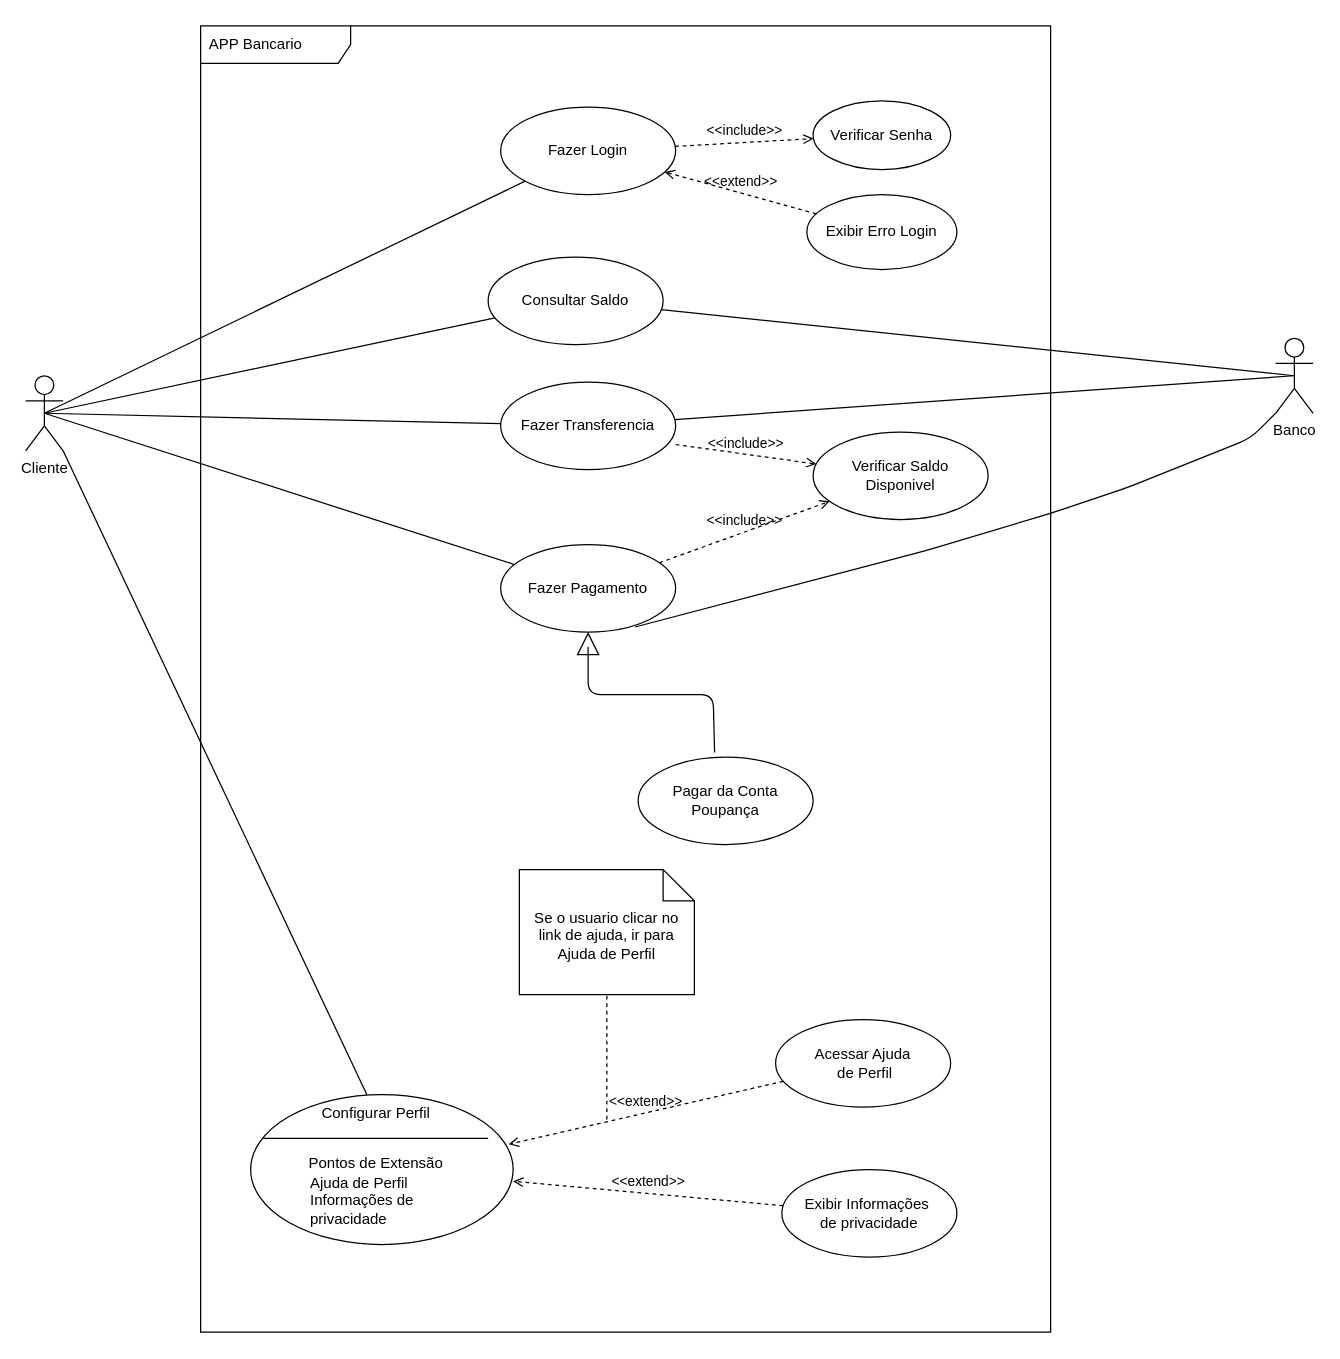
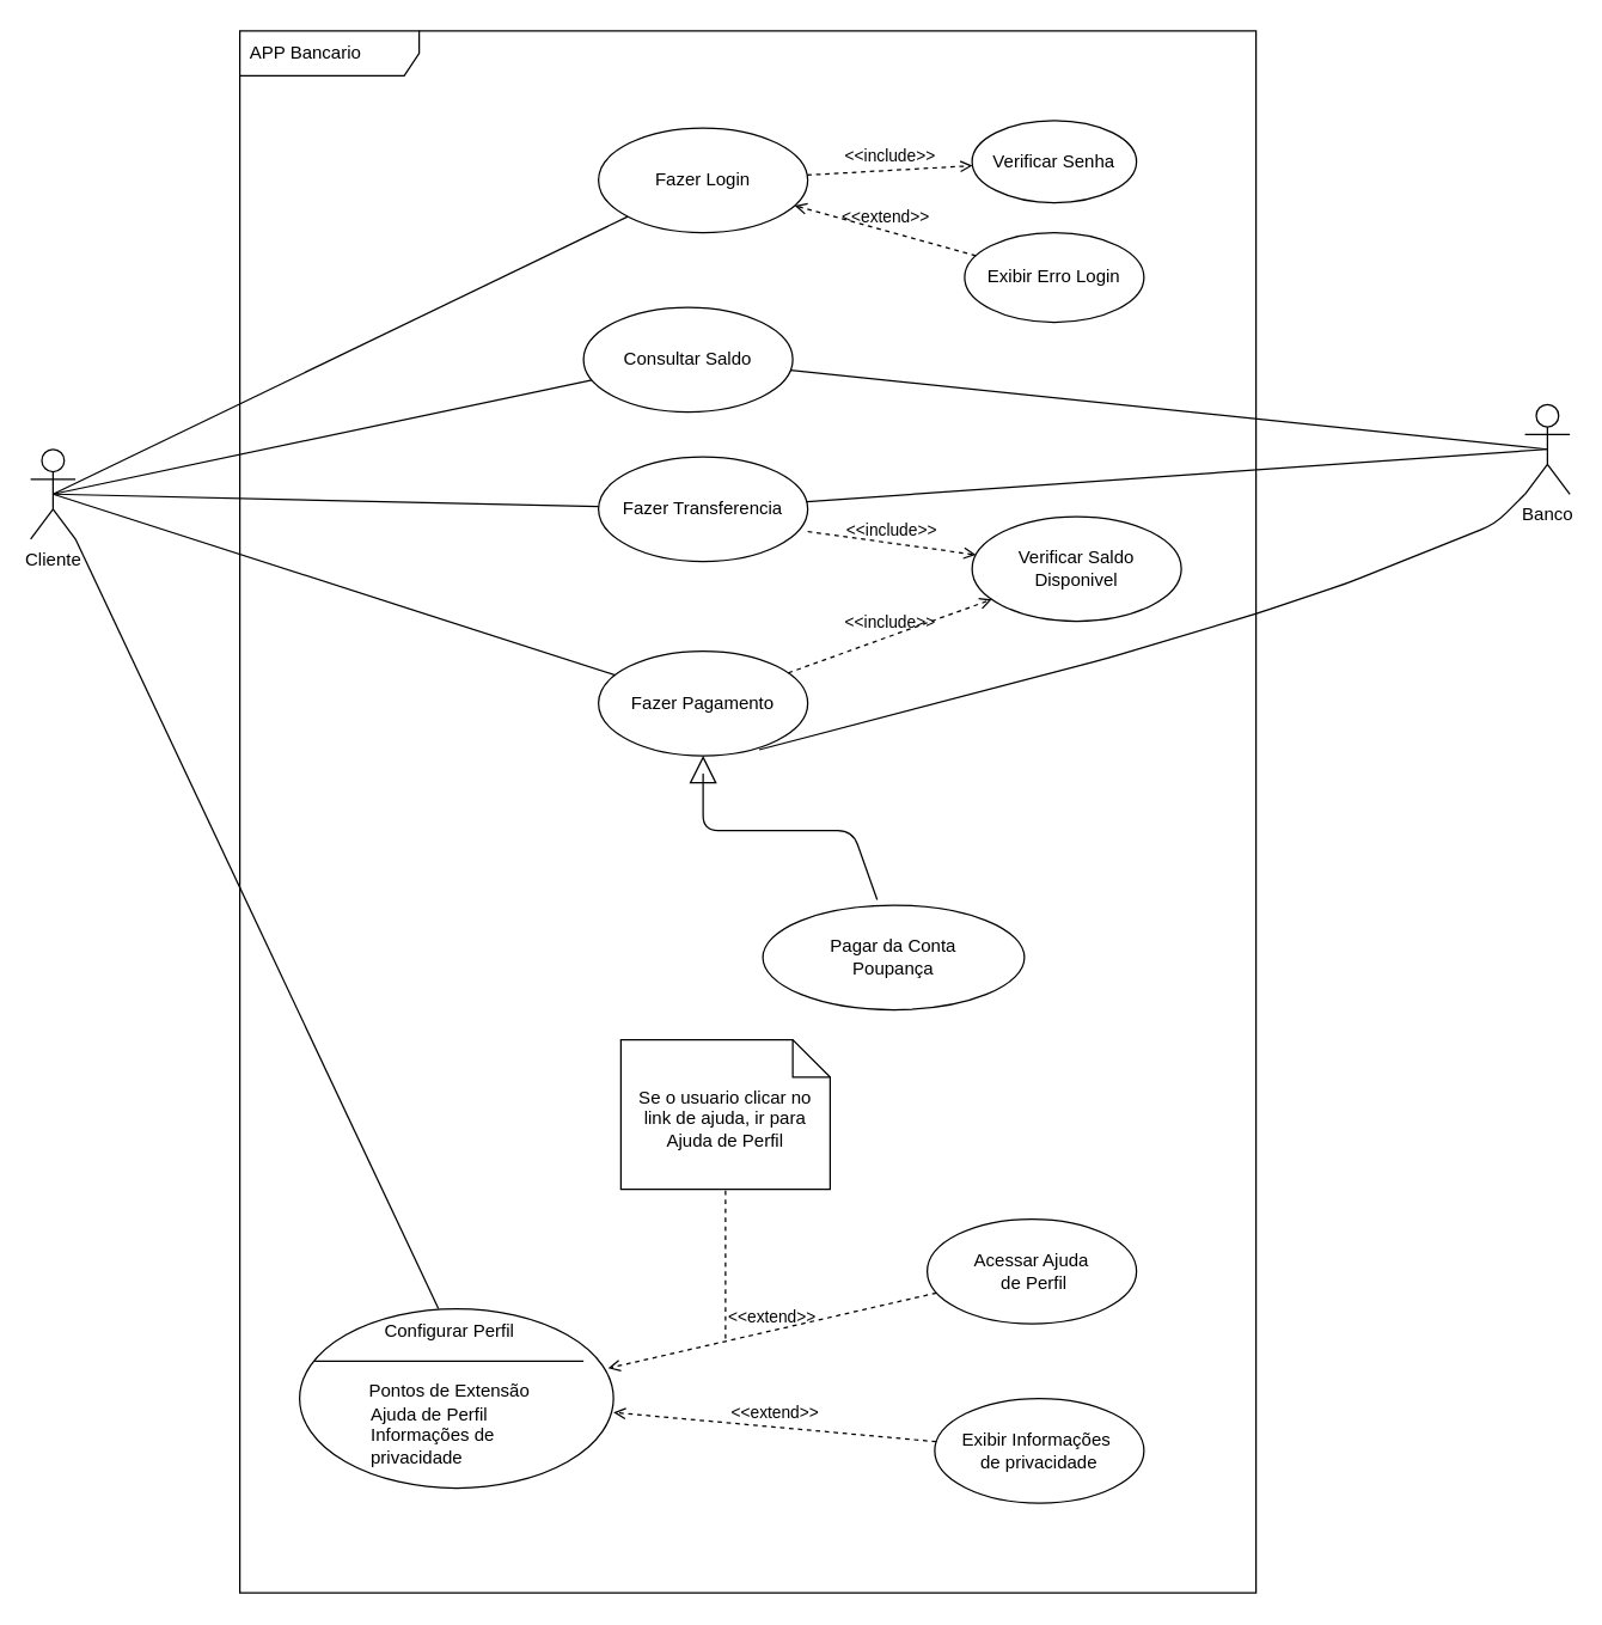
  <mxCell id="0" />
  <mxCell id="1" parent="0" />
  <mxCell id="2" value="APP Bancario" style="shape=umlFrame;whiteSpace=wrap;html=1;width=120;height=30;boundedLbl=1;verticalAlign=middle;align=left;spacingLeft=5;" parent="1" vertex="1"><mxGeometry x="160" y="20" width="680" height="1045" as="geometry" /></mxCell>
  <mxCell id="3" value="Fazer Login" style="ellipse;whiteSpace=wrap;html=1;" parent="1" vertex="1"><mxGeometry x="400" y="85" width="140" height="70" as="geometry" /></mxCell>
  <mxCell id="4" value="Cliente" style="shape=umlActor;verticalLabelPosition=bottom;verticalAlign=top;html=1;" parent="1" vertex="1"><mxGeometry x="20" y="300" width="30" height="60" as="geometry" /></mxCell>
  <mxCell id="5" value="Consultar Saldo" style="ellipse;whiteSpace=wrap;html=1;" parent="1" vertex="1"><mxGeometry x="390" y="205" width="140" height="70" as="geometry" /></mxCell>
  <mxCell id="6" value="Fazer Transferencia" style="ellipse;whiteSpace=wrap;html=1;" parent="1" vertex="1"><mxGeometry x="400" y="305" width="140" height="70" as="geometry" /></mxCell>
  <mxCell id="7" value="Fazer Pagamento" style="ellipse;whiteSpace=wrap;html=1;" parent="1" vertex="1"><mxGeometry x="400" y="435" width="140" height="70" as="geometry" /></mxCell>
  <mxCell id="8" value="" style="endArrow=none;endFill=0;endSize=12;html=1;exitX=0.5;exitY=0.5;exitDx=0;exitDy=0;exitPerimeter=0;" parent="1" source="4" target="3" edge="1"><mxGeometry width="160" relative="1" as="geometry"><mxPoint x="90" y="245" as="sourcePoint" /><mxPoint x="240" y="175" as="targetPoint" /></mxGeometry></mxCell>
  <mxCell id="9" value="" style="endArrow=none;endFill=0;endSize=12;html=1;exitX=0.5;exitY=0.5;exitDx=0;exitDy=0;exitPerimeter=0;" parent="1" source="4" target="5" edge="1"><mxGeometry width="160" relative="1" as="geometry"><mxPoint x="80" y="245" as="sourcePoint" /><mxPoint x="230" y="215" as="targetPoint" /></mxGeometry></mxCell>
  <mxCell id="10" value="" style="endArrow=none;endFill=0;endSize=12;html=1;exitX=0.5;exitY=0.5;exitDx=0;exitDy=0;exitPerimeter=0;" parent="1" source="4" target="6" edge="1"><mxGeometry width="160" relative="1" as="geometry"><mxPoint x="75" y="245" as="sourcePoint" /><mxPoint x="240" y="215" as="targetPoint" /></mxGeometry></mxCell>
  <mxCell id="11" value="" style="endArrow=none;endFill=0;endSize=12;html=1;exitX=0.5;exitY=0.5;exitDx=0;exitDy=0;exitPerimeter=0;" parent="1" source="4" target="7" edge="1"><mxGeometry width="160" relative="1" as="geometry"><mxPoint x="80" y="245" as="sourcePoint" /><mxPoint x="230" y="225" as="targetPoint" /></mxGeometry></mxCell>
  <mxCell id="12" value="Banco" style="shape=umlActor;verticalLabelPosition=bottom;verticalAlign=top;html=1;" parent="1" vertex="1"><mxGeometry x="1020" y="270" width="30" height="60" as="geometry" /></mxCell>
  <mxCell id="13" value="Verificar Senha" style="ellipse;whiteSpace=wrap;html=1;" parent="1" vertex="1"><mxGeometry x="650" y="80" width="110" height="55" as="geometry" /></mxCell>
  <mxCell id="14" value="Exibir Erro Login" style="ellipse;whiteSpace=wrap;html=1;" parent="1" vertex="1"><mxGeometry x="645" y="155" width="120" height="60" as="geometry" /></mxCell>
  <mxCell id="15" value="Verificar Saldo&lt;br&gt;Disponivel&lt;br&gt;" style="ellipse;whiteSpace=wrap;html=1;" parent="1" vertex="1"><mxGeometry x="650" y="345" width="140" height="70" as="geometry" /></mxCell>
  <mxCell id="16" value="" style="endArrow=none;endFill=0;endSize=12;html=1;exitX=0.5;exitY=0.5;exitDx=0;exitDy=0;exitPerimeter=0;" parent="1" source="12" target="5" edge="1"><mxGeometry width="160" relative="1" as="geometry"><mxPoint x="860" y="265" as="sourcePoint" /><mxPoint x="1020" y="265" as="targetPoint" /><Array as="points" /></mxGeometry></mxCell>
  <mxCell id="17" value="" style="endArrow=none;endFill=0;endSize=12;html=1;exitX=0.5;exitY=0.5;exitDx=0;exitDy=0;exitPerimeter=0;" parent="1" source="12" target="6" edge="1"><mxGeometry width="160" relative="1" as="geometry"><mxPoint x="870" y="255" as="sourcePoint" /><mxPoint x="1030" y="255" as="targetPoint" /></mxGeometry></mxCell>
  <mxCell id="18" value="" style="endArrow=none;endFill=0;endSize=12;html=1;exitX=0;exitY=1;exitDx=0;exitDy=0;exitPerimeter=0;entryX=0.768;entryY=0.943;entryDx=0;entryDy=0;entryPerimeter=0;" parent="1" source="12" target="7" edge="1"><mxGeometry width="160" relative="1" as="geometry"><mxPoint x="880" y="275" as="sourcePoint" /><mxPoint x="1040" y="275" as="targetPoint" /><Array as="points"><mxPoint x="1000" y="350" /><mxPoint x="950" y="370" /><mxPoint x="900" y="390" /><mxPoint x="840" y="410" /><mxPoint x="740" y="440" /></Array></mxGeometry></mxCell>
  <mxCell id="19" value="&amp;lt;&amp;lt;include&amp;gt;&amp;gt;" style="html=1;verticalAlign=bottom;labelBackgroundColor=none;endArrow=open;endFill=0;dashed=1;" parent="1" source="3" target="13" edge="1"><mxGeometry width="160" relative="1" as="geometry"><mxPoint x="530" y="105" as="sourcePoint" /><mxPoint x="640" y="105" as="targetPoint" /></mxGeometry></mxCell>
  <mxCell id="20" value="&amp;lt;&amp;lt;extend&amp;gt;&amp;gt;" style="html=1;verticalAlign=bottom;labelBackgroundColor=none;endArrow=open;endFill=0;dashed=1;" parent="1" source="14" target="3" edge="1"><mxGeometry width="160" relative="1" as="geometry"><mxPoint x="670" y="195" as="sourcePoint" /><mxPoint x="830" y="195" as="targetPoint" /></mxGeometry></mxCell>
  <mxCell id="21" value="&amp;lt;&amp;lt;include&amp;gt;&amp;gt;" style="html=1;verticalAlign=bottom;labelBackgroundColor=none;endArrow=open;endFill=0;dashed=1;" parent="1" target="15" edge="1"><mxGeometry width="160" relative="1" as="geometry"><mxPoint x="540" y="355" as="sourcePoint" /><mxPoint x="660" y="355" as="targetPoint" /></mxGeometry></mxCell>
  <mxCell id="22" value="&amp;lt;&amp;lt;include&amp;gt;&amp;gt;" style="html=1;verticalAlign=bottom;labelBackgroundColor=none;endArrow=open;endFill=0;dashed=1;" parent="1" source="7" target="15" edge="1"><mxGeometry width="160" relative="1" as="geometry"><mxPoint x="480" y="395" as="sourcePoint" /><mxPoint x="640" y="395" as="targetPoint" /></mxGeometry></mxCell>
- <mxCell id="23" value="Pagar da Conta&lt;br&gt;Poupança" style="ellipse;whiteSpace=wrap;html=1;" parent="1" vertex="1"><mxGeometry x="510" y="605" width="140" height="70" as="geometry" /></mxCell>
+ <mxCell id="23" value="Pagar da Conta&lt;br&gt;Poupança" style="ellipse;whiteSpace=wrap;html=1;" parent="1" vertex="1"><mxGeometry x="510" y="605" width="175" height="70" as="geometry" /></mxCell>
  <mxCell id="24" value="" style="shape=ellipse;container=1;horizontal=1;horizontalStack=0;resizeParent=1;resizeParentMax=0;resizeLast=0;html=1;dashed=0;collapsible=0;" parent="1" vertex="1"><mxGeometry x="200" y="875" width="210" height="120" as="geometry" /></mxCell>
  <mxCell id="25" value="Configurar Perfil" style="html=1;strokeColor=none;fillColor=none;align=center;verticalAlign=middle;rotatable=0;" parent="24" vertex="1"><mxGeometry width="200" height="30" as="geometry" /></mxCell>
  <mxCell id="26" value="" style="line;strokeWidth=1;fillColor=none;rotatable=0;labelPosition=right;points=[];portConstraint=eastwest;dashed=0;resizeWidth=1;" parent="24" vertex="1"><mxGeometry x="10" y="30" width="180" height="10" as="geometry" /></mxCell>
  <mxCell id="27" value="Pontos de Extensão" style="text;html=1;align=center;verticalAlign=middle;rotatable=0;fillColor=none;strokeColor=none;" parent="24" vertex="1"><mxGeometry y="40" width="200" height="30" as="geometry" /></mxCell>
  <mxCell id="28" value="Ajuda de Perfil&lt;br&gt;Informações de &lt;br&gt;privacidade" style="text;html=1;align=left;verticalAlign=middle;rotatable=0;spacingLeft=25;fillColor=none;strokeColor=none;" parent="24" vertex="1"><mxGeometry x="21" y="70" width="189" height="30" as="geometry" /></mxCell>
  <mxCell id="29" value="Acessar Ajuda&lt;br&gt;&amp;nbsp;de Perfil" style="ellipse;whiteSpace=wrap;html=1;" parent="1" vertex="1"><mxGeometry x="620" y="815" width="140" height="70" as="geometry" /></mxCell>
  <mxCell id="30" value="Exibir Informações&amp;nbsp;&lt;br&gt;de privacidade" style="ellipse;whiteSpace=wrap;html=1;" parent="1" vertex="1"><mxGeometry x="625" y="935" width="140" height="70" as="geometry" /></mxCell>
  <mxCell id="31" value="&amp;lt;&amp;lt;extend&amp;gt;&amp;gt;" style="html=1;verticalAlign=bottom;labelBackgroundColor=none;endArrow=open;endFill=0;dashed=1;entryX=0.983;entryY=0.332;entryDx=0;entryDy=0;entryPerimeter=0;" parent="1" source="29" target="24" edge="1"><mxGeometry width="160" relative="1" as="geometry"><mxPoint x="650" y="715" as="sourcePoint" /><mxPoint x="470" y="865" as="targetPoint" /></mxGeometry></mxCell>
  <mxCell id="32" value="&amp;lt;&amp;lt;extend&amp;gt;&amp;gt;" style="html=1;verticalAlign=bottom;labelBackgroundColor=none;endArrow=open;endFill=0;dashed=1;" parent="1" source="30" target="24" edge="1"><mxGeometry width="160" relative="1" as="geometry"><mxPoint x="680" y="845" as="sourcePoint" /><mxPoint x="840" y="845" as="targetPoint" /></mxGeometry></mxCell>
  <mxCell id="33" value="Se o usuario clicar no link de ajuda, ir para Ajuda de Perfil" style="shape=note2;boundedLbl=1;whiteSpace=wrap;html=1;size=25;verticalAlign=top;align=center;spacingLeft=4;spacingRight=4;" parent="1" vertex="1"><mxGeometry x="415" y="695" width="140" height="100" as="geometry" /></mxCell>
  <mxCell id="34" value="" style="endArrow=none;dashed=1;html=1;" parent="1" target="33" edge="1"><mxGeometry width="50" height="50" relative="1" as="geometry"><mxPoint x="485" y="895" as="sourcePoint" /><mxPoint x="470" y="785" as="targetPoint" /></mxGeometry></mxCell>
  <mxCell id="35" value="" style="endArrow=none;endFill=0;endSize=12;html=1;exitX=1;exitY=1;exitDx=0;exitDy=0;exitPerimeter=0;" parent="1" source="4" edge="1" target="25"><mxGeometry width="160" relative="1" as="geometry"><mxPoint x="-10" y="230" as="sourcePoint" /><mxPoint x="250" y="850" as="targetPoint" /></mxGeometry></mxCell>
  <mxCell id="36" value="&lt;br&gt;" style="endArrow=block;endSize=16;endFill=0;html=1;exitX=0.437;exitY=-0.052;exitDx=0;exitDy=0;exitPerimeter=0;" parent="1" source="23" edge="1"><mxGeometry x="0.153" y="-141" width="160" relative="1" as="geometry"><mxPoint x="570" y="585" as="sourcePoint" /><mxPoint x="470" y="505" as="targetPoint" /><Array as="points"><mxPoint x="570" y="555" /><mxPoint x="470" y="555" /><mxPoint x="470" y="535" /><mxPoint x="470" y="515" /></Array><mxPoint as="offset" /></mxGeometry></mxCell>
